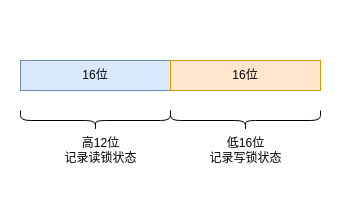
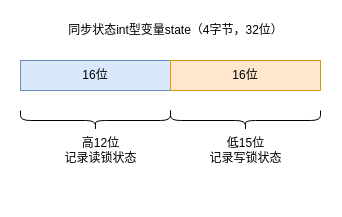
  <mxCell id="0" />
  <mxCell id="1" parent="0" />
  <mxCell id="2" value="16位" style="rounded=0;whiteSpace=wrap;html=1;fillColor=#dae8fc;strokeColor=#6c8ebf;" vertex="1" parent="1"><mxGeometry x="20" y="60" width="150" height="30" as="geometry" /></mxCell>
+ <mxCell id="3" value="同步状态int型变量state（4字节，32位）" style="text;html=1;align=center;verticalAlign=middle;resizable=0;points=[];autosize=1;strokeColor=none;fillColor=none;" vertex="1" parent="1"><mxGeometry x="60" y="20" width="230" height="20" as="geometry" /></mxCell>
  <mxCell id="4" value="16位" style="rounded=0;whiteSpace=wrap;html=1;fillColor=#ffe6cc;strokeColor=#d79b00;" vertex="1" parent="1"><mxGeometry x="170" y="60" width="150" height="30" as="geometry" /></mxCell>
  <mxCell id="5" value="" style="shape=curlyBracket;whiteSpace=wrap;html=1;rounded=1;rotation=-90;" vertex="1" parent="1"><mxGeometry x="85" y="45" width="20" height="150" as="geometry" /></mxCell>
  <mxCell id="6" value="" style="shape=curlyBracket;whiteSpace=wrap;html=1;rounded=1;rotation=-90;" vertex="1" parent="1"><mxGeometry x="235" y="45" width="20" height="150" as="geometry" /></mxCell>
  <mxCell id="7" value="高12位&lt;br&gt;记录读锁状态" style="text;html=1;align=center;verticalAlign=middle;resizable=0;points=[];autosize=1;strokeColor=none;fillColor=none;" vertex="1" parent="1"><mxGeometry x="55" y="135" width="90" height="30" as="geometry" /></mxCell>
- <mxCell id="8" value="低16位&lt;br&gt;记录写锁状态" style="text;html=1;align=center;verticalAlign=middle;resizable=0;points=[];autosize=1;strokeColor=none;fillColor=none;" vertex="1" parent="1"><mxGeometry x="200" y="135" width="90" height="30" as="geometry" /></mxCell>
+ <mxCell id="8" value="低15位&lt;br&gt;记录写锁状态" style="text;html=1;align=center;verticalAlign=middle;resizable=0;points=[];autosize=1;strokeColor=none;fillColor=none;" vertex="1" parent="1"><mxGeometry x="200" y="135" width="90" height="30" as="geometry" /></mxCell>
